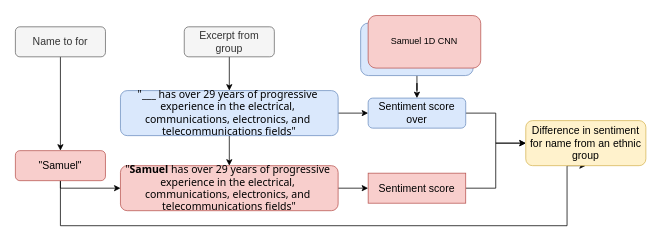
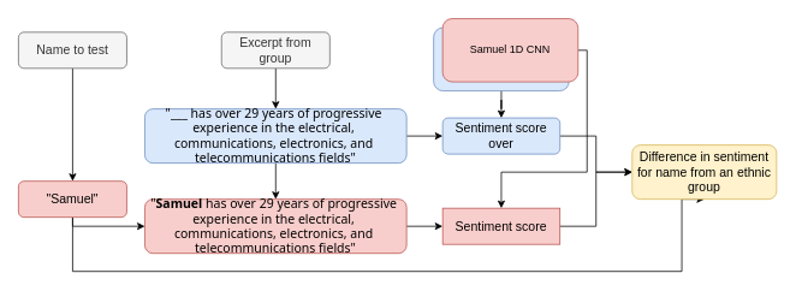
  <mxCell id="0" />
  <mxCell id="1" parent="0" />
  <mxCell id="2" style="edgeStyle=orthogonalEdgeStyle;rounded=0;orthogonalLoop=1;jettySize=auto;html=1;exitX=1;exitY=0.5;exitDx=0;exitDy=0;entryX=0;entryY=0.5;entryDx=0;entryDy=0;" edge="1" parent="1" source="4" target="15"><mxGeometry relative="1" as="geometry" /></mxCell>
  <mxCell id="3" style="edgeStyle=orthogonalEdgeStyle;rounded=0;orthogonalLoop=1;jettySize=auto;html=1;" edge="1" parent="1" source="4" target="8"><mxGeometry relative="1" as="geometry" /></mxCell>
  <mxCell id="4" value="&lt;font style=&quot;font-size: 14px;&quot;&gt;&lt;span style=&quot;white-space: break-spaces; margin: 0px; padding: 0px; border: 0px; font-family: &amp;quot;gg sans&amp;quot;, &amp;quot;Noto Sans&amp;quot;, &amp;quot;Helvetica Neue&amp;quot;, Helvetica, Arial, sans-serif; vertical-align: baseline; outline: 0px; font-variant-ligatures: normal; orphans: 2; text-align: left; widows: 2; text-decoration-thickness: initial; text-decoration-style: initial; text-decoration-color: initial;&quot;&gt;&quot;___ has over 29 years of progressive experience in the electrical&lt;/span&gt;&lt;span style=&quot;white-space: break-spaces; margin: 0px; padding: 0px; border: 0px; font-family: &amp;quot;gg sans&amp;quot;, &amp;quot;Noto Sans&amp;quot;, &amp;quot;Helvetica Neue&amp;quot;, Helvetica, Arial, sans-serif; vertical-align: baseline; outline: 0px; font-variant-ligatures: normal; orphans: 2; text-align: left; widows: 2; text-decoration-thickness: initial; text-decoration-style: initial; text-decoration-color: initial;&quot;&gt;, communications&lt;/span&gt;&lt;span style=&quot;white-space: break-spaces; margin: 0px; padding: 0px; border: 0px; font-family: &amp;quot;gg sans&amp;quot;, &amp;quot;Noto Sans&amp;quot;, &amp;quot;Helvetica Neue&amp;quot;, Helvetica, Arial, sans-serif; vertical-align: baseline; outline: 0px; font-variant-ligatures: normal; orphans: 2; text-align: left; widows: 2; text-decoration-thickness: initial; text-decoration-style: initial; text-decoration-color: initial;&quot;&gt;, electronics&lt;/span&gt;&lt;span style=&quot;white-space: break-spaces; margin: 0px; padding: 0px; border: 0px; font-family: &amp;quot;gg sans&amp;quot;, &amp;quot;Noto Sans&amp;quot;, &amp;quot;Helvetica Neue&amp;quot;, Helvetica, Arial, sans-serif; vertical-align: baseline; outline: 0px; font-variant-ligatures: normal; orphans: 2; text-align: left; widows: 2; text-decoration-thickness: initial; text-decoration-style: initial; text-decoration-color: initial;&quot;&gt;, and telecommunications fields&quot;&lt;/span&gt;&lt;/font&gt;" style="rounded=1;whiteSpace=wrap;html=1;fillColor=#dae8fc;strokeColor=#6c8ebf;" vertex="1" parent="1"><mxGeometry x="160" y="120" width="290" height="60" as="geometry" /></mxCell>
  <mxCell id="5" style="edgeStyle=orthogonalEdgeStyle;rounded=0;orthogonalLoop=1;jettySize=auto;html=1;" edge="1" parent="1" source="6" target="4"><mxGeometry relative="1" as="geometry" /></mxCell>
  <mxCell id="6" value="&lt;font style=&quot;font-size: 14px;&quot;&gt;Excerpt from group&lt;/font&gt;" style="rounded=1;whiteSpace=wrap;html=1;fillColor=#f5f5f5;fontColor=#333333;strokeColor=#666666;" vertex="1" parent="1"><mxGeometry x="245" y="35" width="120" height="40" as="geometry" /></mxCell>
  <mxCell id="7" style="edgeStyle=orthogonalEdgeStyle;rounded=0;orthogonalLoop=1;jettySize=auto;html=1;exitX=1;exitY=0.5;exitDx=0;exitDy=0;entryX=0;entryY=0.5;entryDx=0;entryDy=0;" edge="1" parent="1" source="8" target="19"><mxGeometry relative="1" as="geometry" /></mxCell>
  <mxCell id="8" value="&lt;font style=&quot;font-size: 14px;&quot;&gt;&lt;span style=&quot;white-space: break-spaces; margin: 0px; padding: 0px; border: 0px; font-family: &amp;quot;gg sans&amp;quot;, &amp;quot;Noto Sans&amp;quot;, &amp;quot;Helvetica Neue&amp;quot;, Helvetica, Arial, sans-serif; vertical-align: baseline; outline: 0px; font-variant-ligatures: normal; orphans: 2; text-align: left; widows: 2; text-decoration-thickness: initial; text-decoration-style: initial; text-decoration-color: initial;&quot;&gt;&quot;&lt;b&gt;Samuel&lt;/b&gt; has over 29 years of progressive experience in the electrical&lt;/span&gt;&lt;span style=&quot;white-space: break-spaces; margin: 0px; padding: 0px; border: 0px; font-family: &amp;quot;gg sans&amp;quot;, &amp;quot;Noto Sans&amp;quot;, &amp;quot;Helvetica Neue&amp;quot;, Helvetica, Arial, sans-serif; vertical-align: baseline; outline: 0px; font-variant-ligatures: normal; orphans: 2; text-align: left; widows: 2; text-decoration-thickness: initial; text-decoration-style: initial; text-decoration-color: initial;&quot;&gt;, communications&lt;/span&gt;&lt;span style=&quot;white-space: break-spaces; margin: 0px; padding: 0px; border: 0px; font-family: &amp;quot;gg sans&amp;quot;, &amp;quot;Noto Sans&amp;quot;, &amp;quot;Helvetica Neue&amp;quot;, Helvetica, Arial, sans-serif; vertical-align: baseline; outline: 0px; font-variant-ligatures: normal; orphans: 2; text-align: left; widows: 2; text-decoration-thickness: initial; text-decoration-style: initial; text-decoration-color: initial;&quot;&gt;, electronics&lt;/span&gt;&lt;span style=&quot;white-space: break-spaces; margin: 0px; padding: 0px; border: 0px; font-family: &amp;quot;gg sans&amp;quot;, &amp;quot;Noto Sans&amp;quot;, &amp;quot;Helvetica Neue&amp;quot;, Helvetica, Arial, sans-serif; vertical-align: baseline; outline: 0px; font-variant-ligatures: normal; orphans: 2; text-align: left; widows: 2; text-decoration-thickness: initial; text-decoration-style: initial; text-decoration-color: initial;&quot;&gt;, and telecommunications fields&quot;&lt;/span&gt;&lt;/font&gt;" style="rounded=1;whiteSpace=wrap;html=1;fillColor=#f8cecc;strokeColor=#b85450;" vertex="1" parent="1"><mxGeometry x="160" y="220" width="290" height="60" as="geometry" /></mxCell>
  <mxCell id="9" style="edgeStyle=orthogonalEdgeStyle;rounded=0;orthogonalLoop=1;jettySize=auto;html=1;entryX=0.5;entryY=0;entryDx=0;entryDy=0;" edge="1" parent="1" source="10" target="13"><mxGeometry relative="1" as="geometry" /></mxCell>
- <mxCell id="10" value="&lt;span style=&quot;font-size: 14px;&quot;&gt;Name to for&lt;/span&gt;" style="rounded=1;whiteSpace=wrap;html=1;fillColor=#f5f5f5;strokeColor=#666666;fontColor=#333333;" vertex="1" parent="1"><mxGeometry x="20" y="35" width="120" height="40" as="geometry" /></mxCell>
+ <mxCell id="10" value="&lt;span style=&quot;font-size: 14px;&quot;&gt;Name to test&lt;/span&gt;" style="rounded=1;whiteSpace=wrap;html=1;fillColor=#f5f5f5;strokeColor=#666666;fontColor=#333333;" vertex="1" parent="1"><mxGeometry x="20" y="35" width="120" height="40" as="geometry" /></mxCell>
  <mxCell id="11" style="edgeStyle=orthogonalEdgeStyle;rounded=0;orthogonalLoop=1;jettySize=auto;html=1;entryX=0;entryY=0.5;entryDx=0;entryDy=0;" edge="1" parent="1" source="13" target="8"><mxGeometry relative="1" as="geometry"><Array as="points"><mxPoint x="80" y="250" /></Array></mxGeometry></mxCell>
  <mxCell id="12" style="edgeStyle=orthogonalEdgeStyle;rounded=0;orthogonalLoop=1;jettySize=auto;html=1;entryX=0.5;entryY=1;entryDx=0;entryDy=0;" edge="1" parent="1" source="13" target="20"><mxGeometry relative="1" as="geometry"><Array as="points"><mxPoint x="80" y="300" /><mxPoint x="755" y="300" /></Array></mxGeometry></mxCell>
  <mxCell id="13" value="&lt;span style=&quot;font-size: 14px;&quot;&gt;&quot;Samuel&quot;&lt;/span&gt;" style="rounded=1;whiteSpace=wrap;html=1;fillColor=#f8cecc;strokeColor=#b85450;" vertex="1" parent="1"><mxGeometry x="20" y="200" width="120" height="40" as="geometry" /></mxCell>
  <mxCell id="14" style="edgeStyle=orthogonalEdgeStyle;rounded=0;orthogonalLoop=1;jettySize=auto;html=1;exitX=1;exitY=0.5;exitDx=0;exitDy=0;" edge="1" parent="1" source="15" target="20"><mxGeometry relative="1" as="geometry" /></mxCell>
  <mxCell id="15" value="&lt;span style=&quot;font-size: 14px;&quot;&gt;Sentiment score over&lt;/span&gt;" style="rounded=1;whiteSpace=wrap;html=1;fillColor=#dae8fc;strokeColor=#6c8ebf;" vertex="1" parent="1"><mxGeometry x="490" y="130" width="130" height="40" as="geometry" /></mxCell>
  <mxCell id="16" style="edgeStyle=orthogonalEdgeStyle;rounded=0;orthogonalLoop=1;jettySize=auto;html=1;entryX=0.5;entryY=0;entryDx=0;entryDy=0;" edge="1" parent="1" source="17" target="15"><mxGeometry relative="1" as="geometry" /></mxCell>
  <mxCell id="17" value="&lt;font style=&quot;font-size: 14px;&quot;&gt;Trained 1D CNN&lt;/font&gt;" style="rounded=1;whiteSpace=wrap;html=1;fillColor=#dae8fc;strokeColor=#6c8ebf;" vertex="1" parent="1"><mxGeometry x="480" y="30" width="150" height="70" as="geometry" /></mxCell>
  <mxCell id="18" style="edgeStyle=orthogonalEdgeStyle;rounded=0;orthogonalLoop=1;jettySize=auto;html=1;exitX=1;exitY=0.5;exitDx=0;exitDy=0;entryX=0;entryY=0.5;entryDx=0;entryDy=0;" edge="1" parent="1" source="19" target="20"><mxGeometry relative="1" as="geometry" /></mxCell>
  <mxCell id="19" value="&lt;span style=&quot;font-size: 14px;&quot;&gt;Sentiment score&lt;/span&gt;" style="whiteSpace=wrap;html=1;fillColor=#f8cecc;strokeColor=#b85450;rounded=0;" vertex="1" parent="1"><mxGeometry x="490" y="230" width="130" height="40" as="geometry" /></mxCell>
  <mxCell id="20" value="&lt;span style=&quot;font-size: 14px;&quot;&gt;Difference in sentiment for name from an ethnic group&lt;/span&gt;" style="rounded=1;whiteSpace=wrap;html=1;fillColor=#fff2cc;strokeColor=#d6b656;" vertex="1" parent="1"><mxGeometry x="700" y="160" width="160" height="60" as="geometry" /></mxCell>
+ <mxCell id="21" style="edgeStyle=orthogonalEdgeStyle;rounded=0;orthogonalLoop=1;jettySize=auto;html=1;exitX=1;exitY=0.5;exitDx=0;exitDy=0;entryX=0.5;entryY=0;entryDx=0;entryDy=0;" edge="1" parent="1" source="22" target="19"><mxGeometry relative="1" as="geometry"><Array as="points"><mxPoint x="650" y="55" /><mxPoint x="650" y="190" /><mxPoint x="555" y="190" /></Array></mxGeometry></mxCell>
  <mxCell id="22" value="Samuel 1D CNN" style="rounded=1;whiteSpace=wrap;html=1;fillColor=#f8cecc;strokeColor=#b85450;" vertex="1" parent="1"><mxGeometry x="490" width="150" height="70" as="geometry" y="20" /></mxCell>
